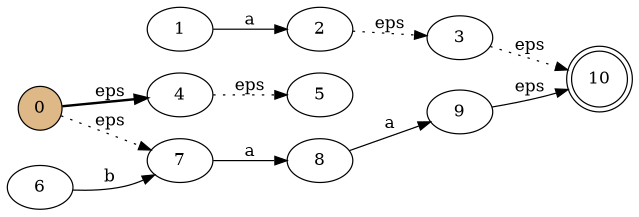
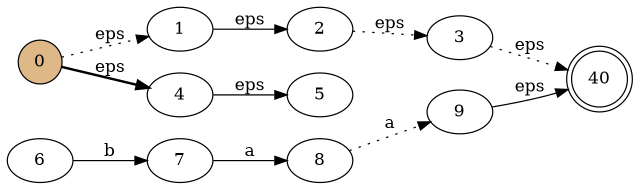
  digraph {
    bgcolor=white
    rankdir=LR
    edge [style=dotted]
-   10 [color=black fillcolor=white shape=doublecircle style=filled]
+   10 [color=black fillcolor=white shape=doublecircle style=filled label=40]
    0 [color=black fillcolor=burlywood shape=circle style=filled]
    1
    4
    2
    5
    3
    8
    9
    6
    7
-   0 -> 7 [label=eps]
+   0 -> 1 [label=eps]
    0 -> 4 [label=eps style=bold]
-   1 -> 2 [label=a style=solid]
-   4 -> 5 [label=eps]
+   1 -> 2 [label=eps style=solid]
+   4 -> 5 [label=eps style=solid]
    2 -> 3 [label=eps]
    3 -> 10 [label=eps]
-   8 -> 9 [label=a style=solid]
+   8 -> 9 [label=a]
    9 -> 10 [label=eps style=solid]
    6 -> 7 [label=b style=solid]
    7 -> 8 [label=a style=solid]
  }
